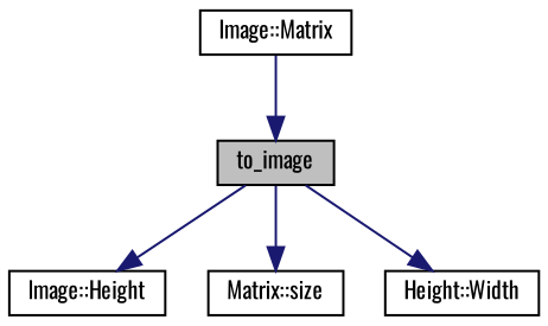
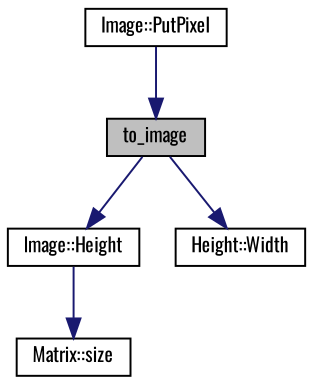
  digraph {
    fontname=Oswald
    rankdir=TB
    node [color=black fillcolor=white fontname=Oswald fontsize=10 shape=record style=filled]
    edge [color=midnightblue fontname=Oswald fontsize=10 labelfontname=Helvetica labelfontsize=10 style=solid]
    n1 [fillcolor=grey75 fontcolor=black height=0.2 label=to_image width=0.4]
    n2 [height=0.2 label="Image::Height" width=0.4]
    n3 [height=0.2 label="Matrix::size" width=0.4]
    n4 [height=0.2 label="Height::Width" width=0.4]
-   n5 [height=0.2 label="Image::Matrix" width=0.4]
+   n5 [height=0.2 label="Image::PutPixel" width=0.4]
    n1 -> n2
-   n1 -> n3
+   n2 -> n3
    n1 -> n4
    n5 -> n1
  }
